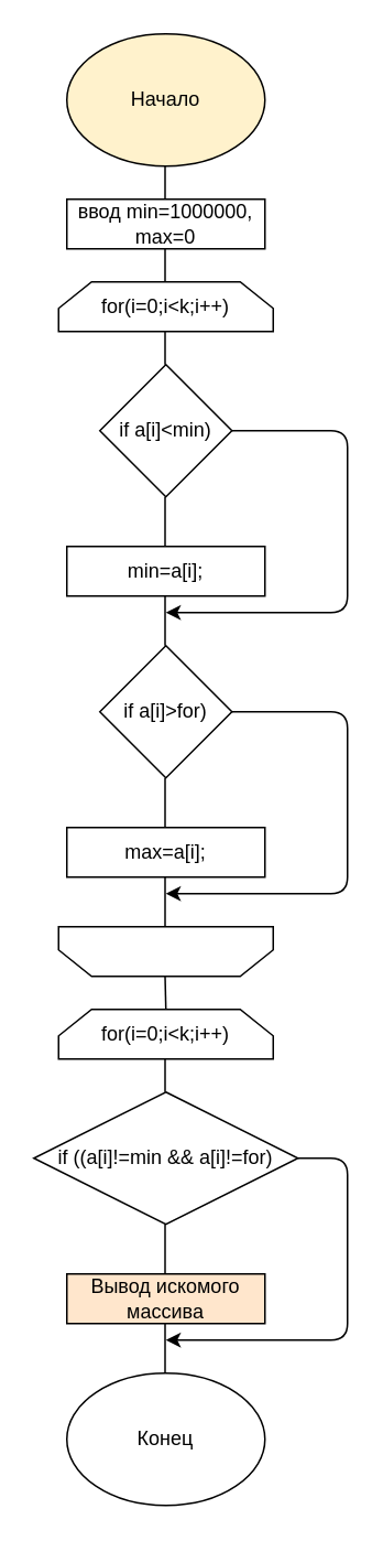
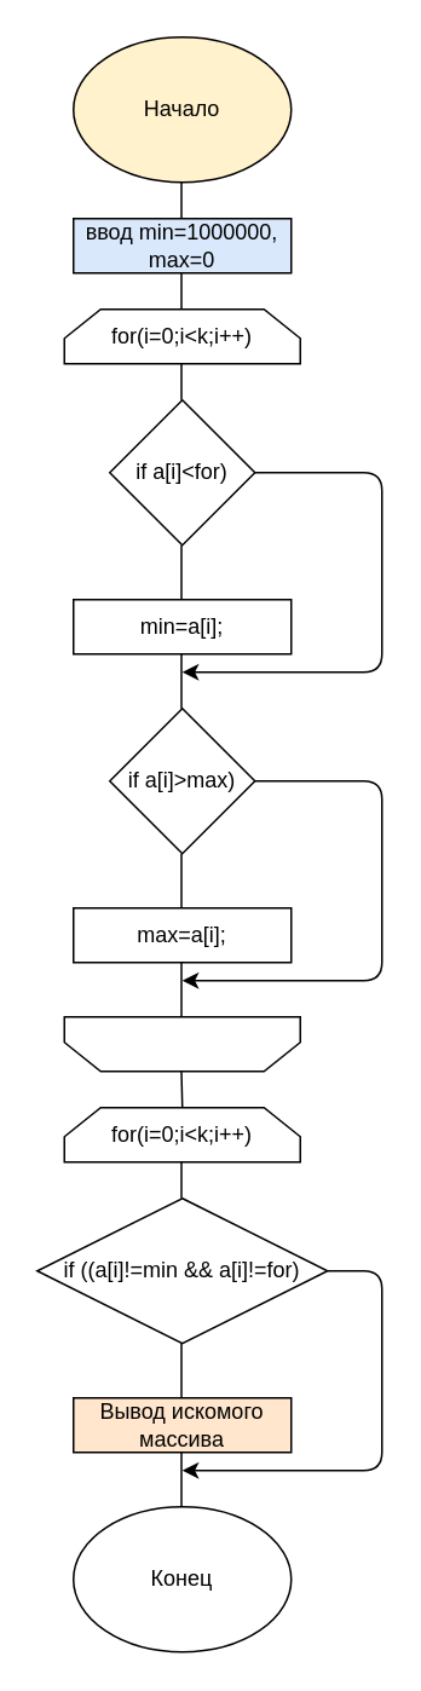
  <mxCell id="0" />
  <mxCell id="1" parent="0" />
  <mxCell id="2" value="Начало" style="ellipse;whiteSpace=wrap;html=1;fillColor=#fff2cc;" vertex="1" parent="1"><mxGeometry x="40" y="20" width="120" height="80" as="geometry" /></mxCell>
  <mxCell id="3" value="" style="endArrow=none;html=1;" edge="1" parent="1"><mxGeometry width="50" height="50" relative="1" as="geometry"><mxPoint x="99.5" y="120" as="sourcePoint" /><mxPoint x="99.5" y="100" as="targetPoint" /></mxGeometry></mxCell>
- <mxCell id="4" value="&lt;div&gt;ввод min=1000000, max=0&lt;/div&gt;" style="rounded=0;whiteSpace=wrap;html=1;" vertex="1" parent="1"><mxGeometry x="40" y="120" width="120" height="30" as="geometry" /></mxCell>
+ <mxCell id="4" value="&lt;div&gt;ввод min=1000000, max=0&lt;/div&gt;" style="rounded=0;whiteSpace=wrap;html=1;fillColor=#dae8fc;" vertex="1" parent="1"><mxGeometry x="40" y="120" width="120" height="30" as="geometry" /></mxCell>
  <mxCell id="5" value="" style="endArrow=none;html=1;" edge="1" parent="1"><mxGeometry width="50" height="50" relative="1" as="geometry"><mxPoint x="99.5" y="170" as="sourcePoint" /><mxPoint x="99.5" y="150" as="targetPoint" /></mxGeometry></mxCell>
  <mxCell id="6" value="for(i=0;i&amp;lt;k;i++)" style="shape=loopLimit;whiteSpace=wrap;html=1;" vertex="1" parent="1"><mxGeometry x="35" y="170" width="130" height="30" as="geometry" /></mxCell>
  <mxCell id="7" value="" style="endArrow=none;html=1;" edge="1" parent="1"><mxGeometry width="50" height="50" relative="1" as="geometry"><mxPoint x="99.5" y="220" as="sourcePoint" /><mxPoint x="99.5" y="200" as="targetPoint" /></mxGeometry></mxCell>
- <mxCell id="8" value="if a[i]&amp;lt;min)" style="rhombus;whiteSpace=wrap;html=1;" vertex="1" parent="1"><mxGeometry x="60" y="220" width="80" height="80" as="geometry" /></mxCell>
+ <mxCell id="8" value="if a[i]&amp;lt;for)" style="rhombus;whiteSpace=wrap;html=1;" vertex="1" parent="1"><mxGeometry x="60" y="220" width="80" height="80" as="geometry" /></mxCell>
  <mxCell id="9" value="" style="endArrow=none;html=1;" edge="1" parent="1"><mxGeometry width="50" height="50" relative="1" as="geometry"><mxPoint x="99.5" y="330" as="sourcePoint" /><mxPoint x="99.5" y="300" as="targetPoint" /></mxGeometry></mxCell>
  <mxCell id="10" value="min=a[i];" style="rounded=0;whiteSpace=wrap;html=1;" vertex="1" parent="1"><mxGeometry x="40" y="330" width="120" height="30" as="geometry" /></mxCell>
  <mxCell id="11" value="" style="endArrow=none;html=1;" edge="1" parent="1"><mxGeometry width="50" height="50" relative="1" as="geometry"><mxPoint x="99.5" y="390" as="sourcePoint" /><mxPoint x="99.5" y="360" as="targetPoint" /></mxGeometry></mxCell>
  <mxCell id="12" value="" style="endArrow=classic;html=1;" edge="1" parent="1"><mxGeometry width="50" height="50" relative="1" as="geometry"><mxPoint x="140" y="260" as="sourcePoint" /><mxPoint x="100" y="370" as="targetPoint" /><Array as="points"><mxPoint x="210" y="260" /><mxPoint x="210" y="370" /></Array></mxGeometry></mxCell>
- <mxCell id="13" value="if a[i]&amp;gt;for)" style="rhombus;whiteSpace=wrap;html=1;" vertex="1" parent="1"><mxGeometry x="60" y="390" width="80" height="80" as="geometry" /></mxCell>
+ <mxCell id="13" value="if a[i]&amp;gt;max)" style="rhombus;whiteSpace=wrap;html=1;" vertex="1" parent="1"><mxGeometry x="60" y="390" width="80" height="80" as="geometry" /></mxCell>
  <mxCell id="14" value="" style="endArrow=none;html=1;" edge="1" parent="1"><mxGeometry width="50" height="50" relative="1" as="geometry"><mxPoint x="99.5" y="500" as="sourcePoint" /><mxPoint x="99.5" y="470" as="targetPoint" /></mxGeometry></mxCell>
  <mxCell id="15" value="max=a[i];" style="rounded=0;whiteSpace=wrap;html=1;" vertex="1" parent="1"><mxGeometry x="40" y="500" width="120" height="30" as="geometry" /></mxCell>
  <mxCell id="16" value="" style="endArrow=none;html=1;" edge="1" parent="1"><mxGeometry width="50" height="50" relative="1" as="geometry"><mxPoint x="99.5" y="560" as="sourcePoint" /><mxPoint x="99.5" y="530" as="targetPoint" /></mxGeometry></mxCell>
  <mxCell id="17" value="" style="endArrow=classic;html=1;" edge="1" parent="1"><mxGeometry width="50" height="50" relative="1" as="geometry"><mxPoint x="140" y="430" as="sourcePoint" /><mxPoint x="100" y="540" as="targetPoint" /><Array as="points"><mxPoint x="210" y="430" /><mxPoint x="210" y="540" /></Array></mxGeometry></mxCell>
  <mxCell id="18" value="" style="shape=loopLimit;whiteSpace=wrap;html=1;rotation=-180;" vertex="1" parent="1"><mxGeometry x="35" y="560" width="130" height="30" as="geometry" /></mxCell>
  <mxCell id="19" value="for(i=0;i&amp;lt;k;i++)" style="shape=loopLimit;whiteSpace=wrap;html=1;" vertex="1" parent="1"><mxGeometry x="35" y="610" width="130" height="30" as="geometry" /></mxCell>
  <mxCell id="20" value="" style="endArrow=none;html=1;" edge="1" parent="1"><mxGeometry width="50" height="50" relative="1" as="geometry"><mxPoint x="100" y="610" as="sourcePoint" /><mxPoint x="99.5" y="590" as="targetPoint" /></mxGeometry></mxCell>
  <mxCell id="21" value="" style="endArrow=none;html=1;" edge="1" parent="1"><mxGeometry width="50" height="50" relative="1" as="geometry"><mxPoint x="99.5" y="660" as="sourcePoint" /><mxPoint x="99.5" y="640" as="targetPoint" /></mxGeometry></mxCell>
  <mxCell id="22" value="if (&lt;span&gt;(a[i]!=min &amp;amp;&amp;amp; a[i]!=for)&lt;/span&gt;&lt;br&gt;" style="rhombus;whiteSpace=wrap;html=1;" vertex="1" parent="1"><mxGeometry y="660" width="160" height="80" as="geometry" x="20" /></mxCell>
  <mxCell id="23" value="" style="endArrow=none;html=1;" edge="1" parent="1"><mxGeometry width="50" height="50" relative="1" as="geometry"><mxPoint x="99.5" y="770" as="sourcePoint" /><mxPoint x="99.5" y="740" as="targetPoint" /></mxGeometry></mxCell>
  <mxCell id="24" value="Вывод искомого массива" style="rounded=0;whiteSpace=wrap;html=1;fillColor=#ffe6cc;" vertex="1" parent="1"><mxGeometry x="40" y="770" width="120" height="30" as="geometry" /></mxCell>
  <mxCell id="25" value="" style="endArrow=none;html=1;" edge="1" parent="1"><mxGeometry width="50" height="50" relative="1" as="geometry"><mxPoint x="99.5" y="830" as="sourcePoint" /><mxPoint x="99.5" y="800" as="targetPoint" /></mxGeometry></mxCell>
  <mxCell id="26" value="" style="endArrow=classic;html=1;" edge="1" parent="1"><mxGeometry width="50" height="50" relative="1" as="geometry"><mxPoint x="180" y="700" as="sourcePoint" /><mxPoint x="100" y="810" as="targetPoint" /><Array as="points"><mxPoint x="210" y="700" /><mxPoint x="210" y="810" /></Array></mxGeometry></mxCell>
  <mxCell id="27" value="Конец" style="ellipse;whiteSpace=wrap;html=1;" vertex="1" parent="1"><mxGeometry x="40" y="830" width="120" height="80" as="geometry" /></mxCell>
